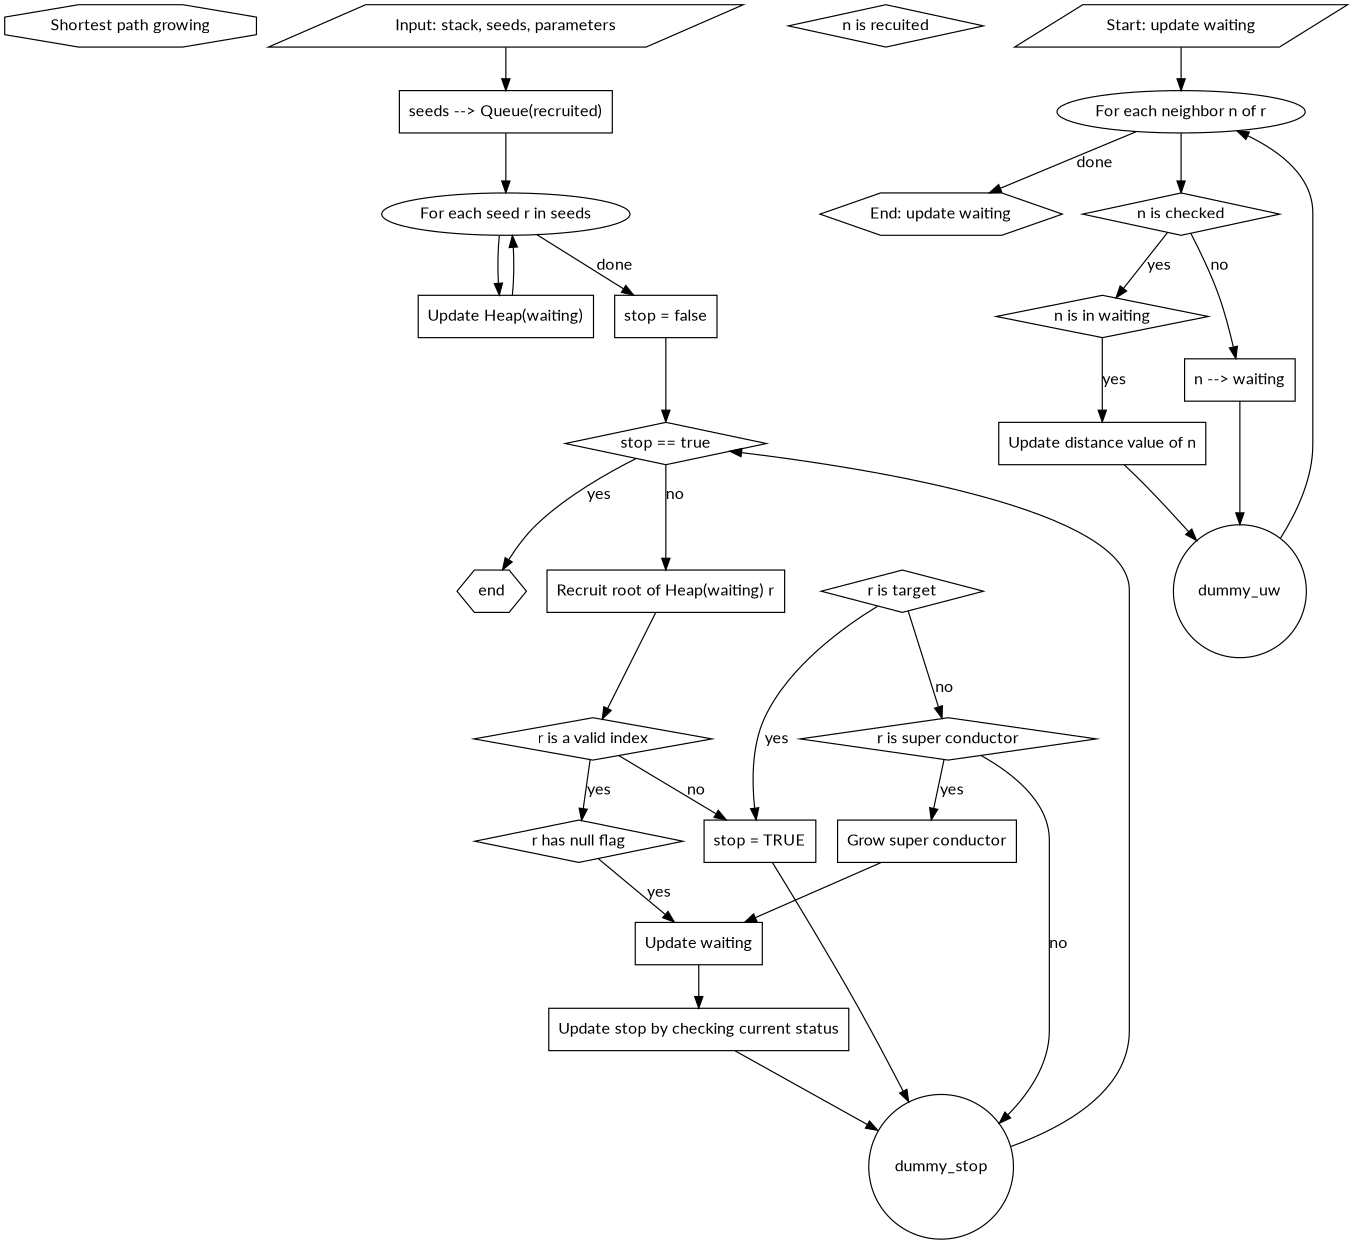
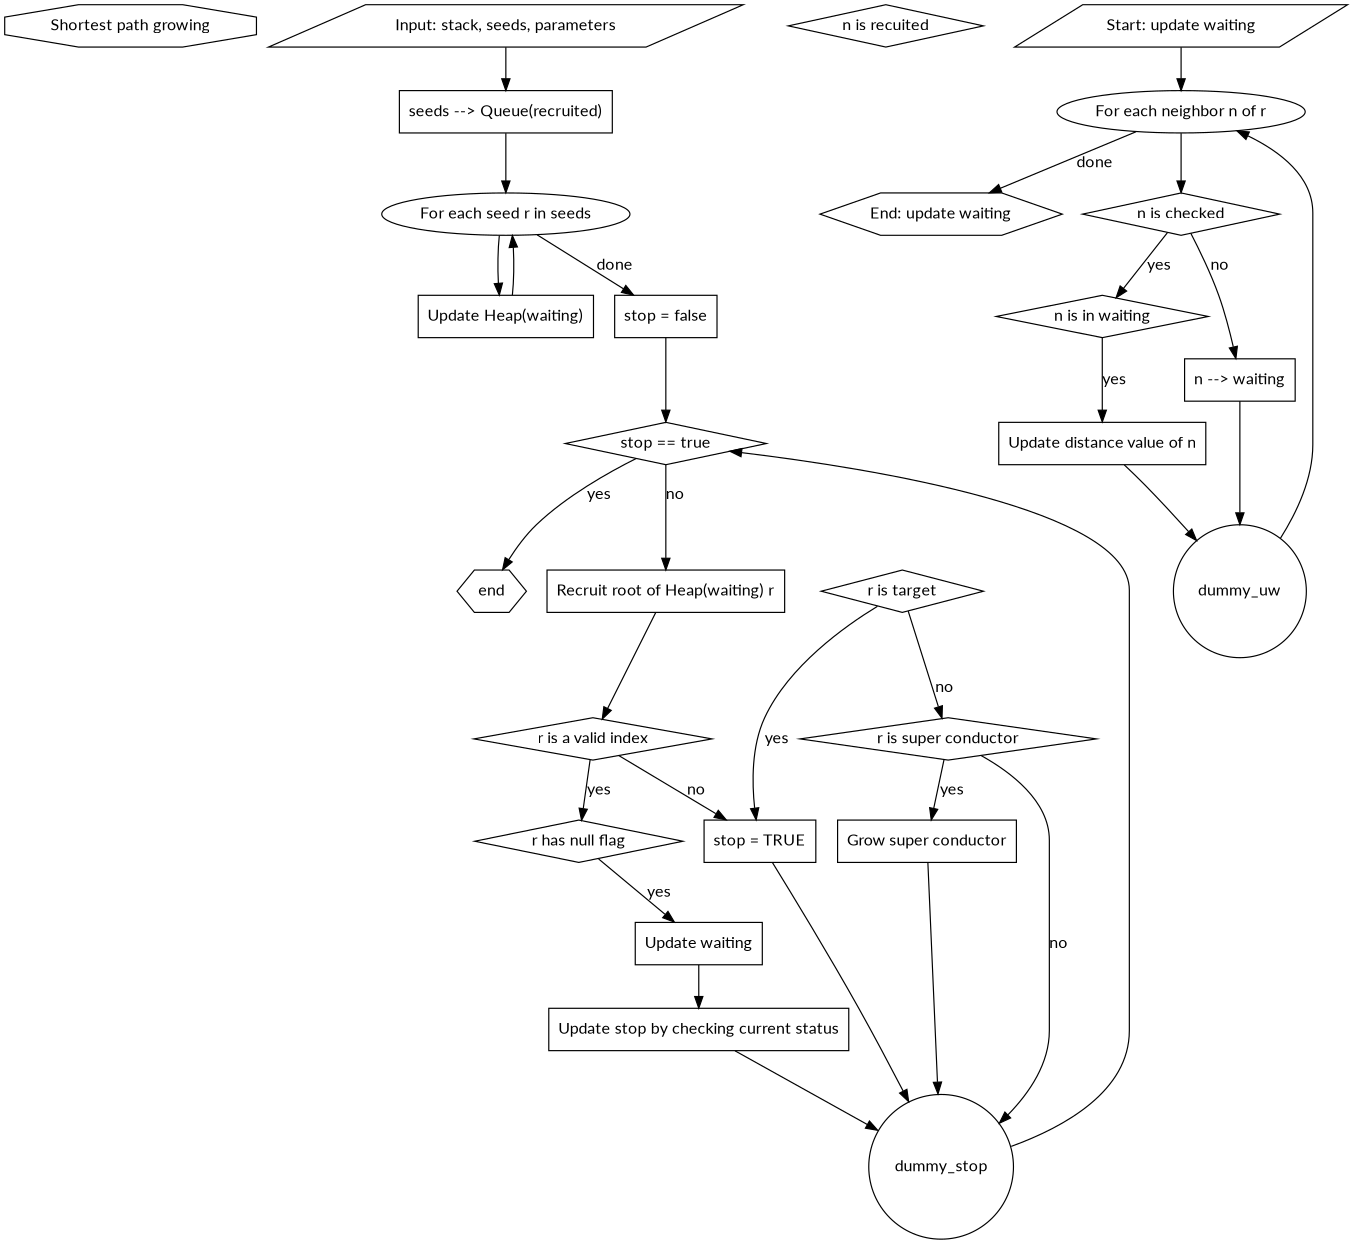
  digraph {
    fontname=Lato
    node [fontname=Lato shape=box]
    edge [fontname=Lato]
    "Shortest path growing" [shape=octagon]
    n2 [label="Input: stack, seeds, parameters" shape=parallelogram]
    n3 [label="seeds --> Queue(recruited)"]
    n4 [label="For each seed r in seeds" shape=""]
    end [shape=hexagon]
    n6 [label="Update Heap(waiting)"]
    n7 [label="stop = false"]
    n8 [label="stop == true" shape=diamond]
    n9 [label="Recruit root of Heap(waiting) r"]
    n10 [label="r is a valid index" shape=diamond]
    n11 [label="Update stop by checking current status"]
    dummy_stop [shape=circle]
    n13 [label="r has null flag" shape=diamond]
    n14 [label="stop = TRUE"]
    n15 [label="n is recuited" shape=diamond]
    n16 [label="Update waiting"]
    n17 [label="r is target" shape=diamond]
    n18 [label="r is super conductor" shape=diamond]
    n19 [label="Grow super conductor"]
    n20 [label="Start: update waiting" shape=parallelogram]
    n21 [label="For each neighbor n of r" shape=""]
    n22 [label="End: update waiting" shape=hexagon]
    n23 [label="n is checked" shape=diamond]
    n24 [label="n is in waiting" shape=diamond]
    n25 [label="n --> waiting"]
    n26 [label="Update distance value of n"]
    dummy_uw [shape=circle]
    n2 -> n3
    n3 -> n4
    n4 -> n6
    n4 -> n7 [label=done]
    n6 -> n4
    n7 -> n8
    n8 -> end [label=yes]
    n8 -> n9 [label=no]
    n9 -> n10
    n10 -> n13 [label=yes]
    n10 -> n14 [label=no]
    n11 -> dummy_stop
    dummy_stop -> n8
    n13 -> n16 [label=yes]
    n14 -> dummy_stop
    n16 -> n11
    n17 -> n14 [label=yes]
    n17 -> n18 [label=no]
    n18 -> dummy_stop [label=no]
    n18 -> n19 [label=yes]
-   n19 -> n16
+   n19 -> dummy_stop
    n20 -> n21
    n21 -> n22 [label=done]
    n21 -> n23
    n23 -> n24 [label=yes]
    n23 -> n25 [label=no]
    n24 -> n26 [label=yes]
    n25 -> dummy_uw
    n26 -> dummy_uw
    dummy_uw -> n21
  }
